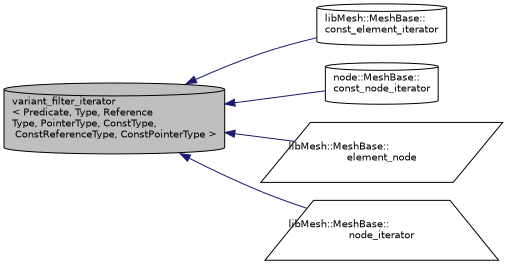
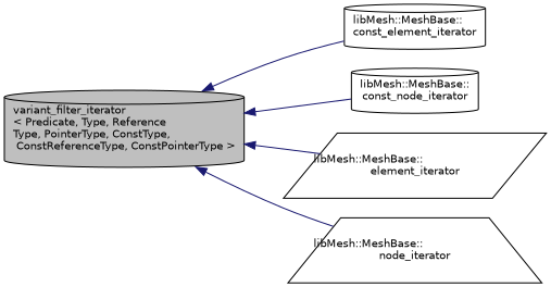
  digraph {
    rankdir=LR
    node [color=black fillcolor=white fontname=Helvetica fontsize=10 shape=cylinder style=filled]
    edge [color=midnightblue dir=back fontname=Helvetica fontsize=10 labelfontname=Helvetica labelfontsize=10 style=solid]
    n1 [fillcolor=grey75 fontcolor=black height=0.2 label="variant_filter_iterator\l\< Predicate, Type, Reference\lType, PointerType, ConstType,\l ConstReferenceType, ConstPointerType \>" width=0.4]
    n2 [height=0.2 label="libMesh::MeshBase::\lconst_element_iterator" width=0.4]
-   n3 [height=0.2 label="node::MeshBase::\lconst_node_iterator" width=0.4]
-   n4 [height=0.2 label="libMesh::MeshBase::\lelement_node" shape=parallelogram width=0.4]
+   n3 [height=0.2 label="libMesh::MeshBase::\lconst_node_iterator" width=0.4]
+   n4 [height=0.2 label="libMesh::MeshBase::\lelement_iterator" shape=parallelogram width=0.4]
    n5 [height=0.2 label="libMesh::MeshBase::\lnode_iterator" shape=trapezium width=0.4]
    n1 -> n2
    n1 -> n3
    n1 -> n4
    n1 -> n5
  }
